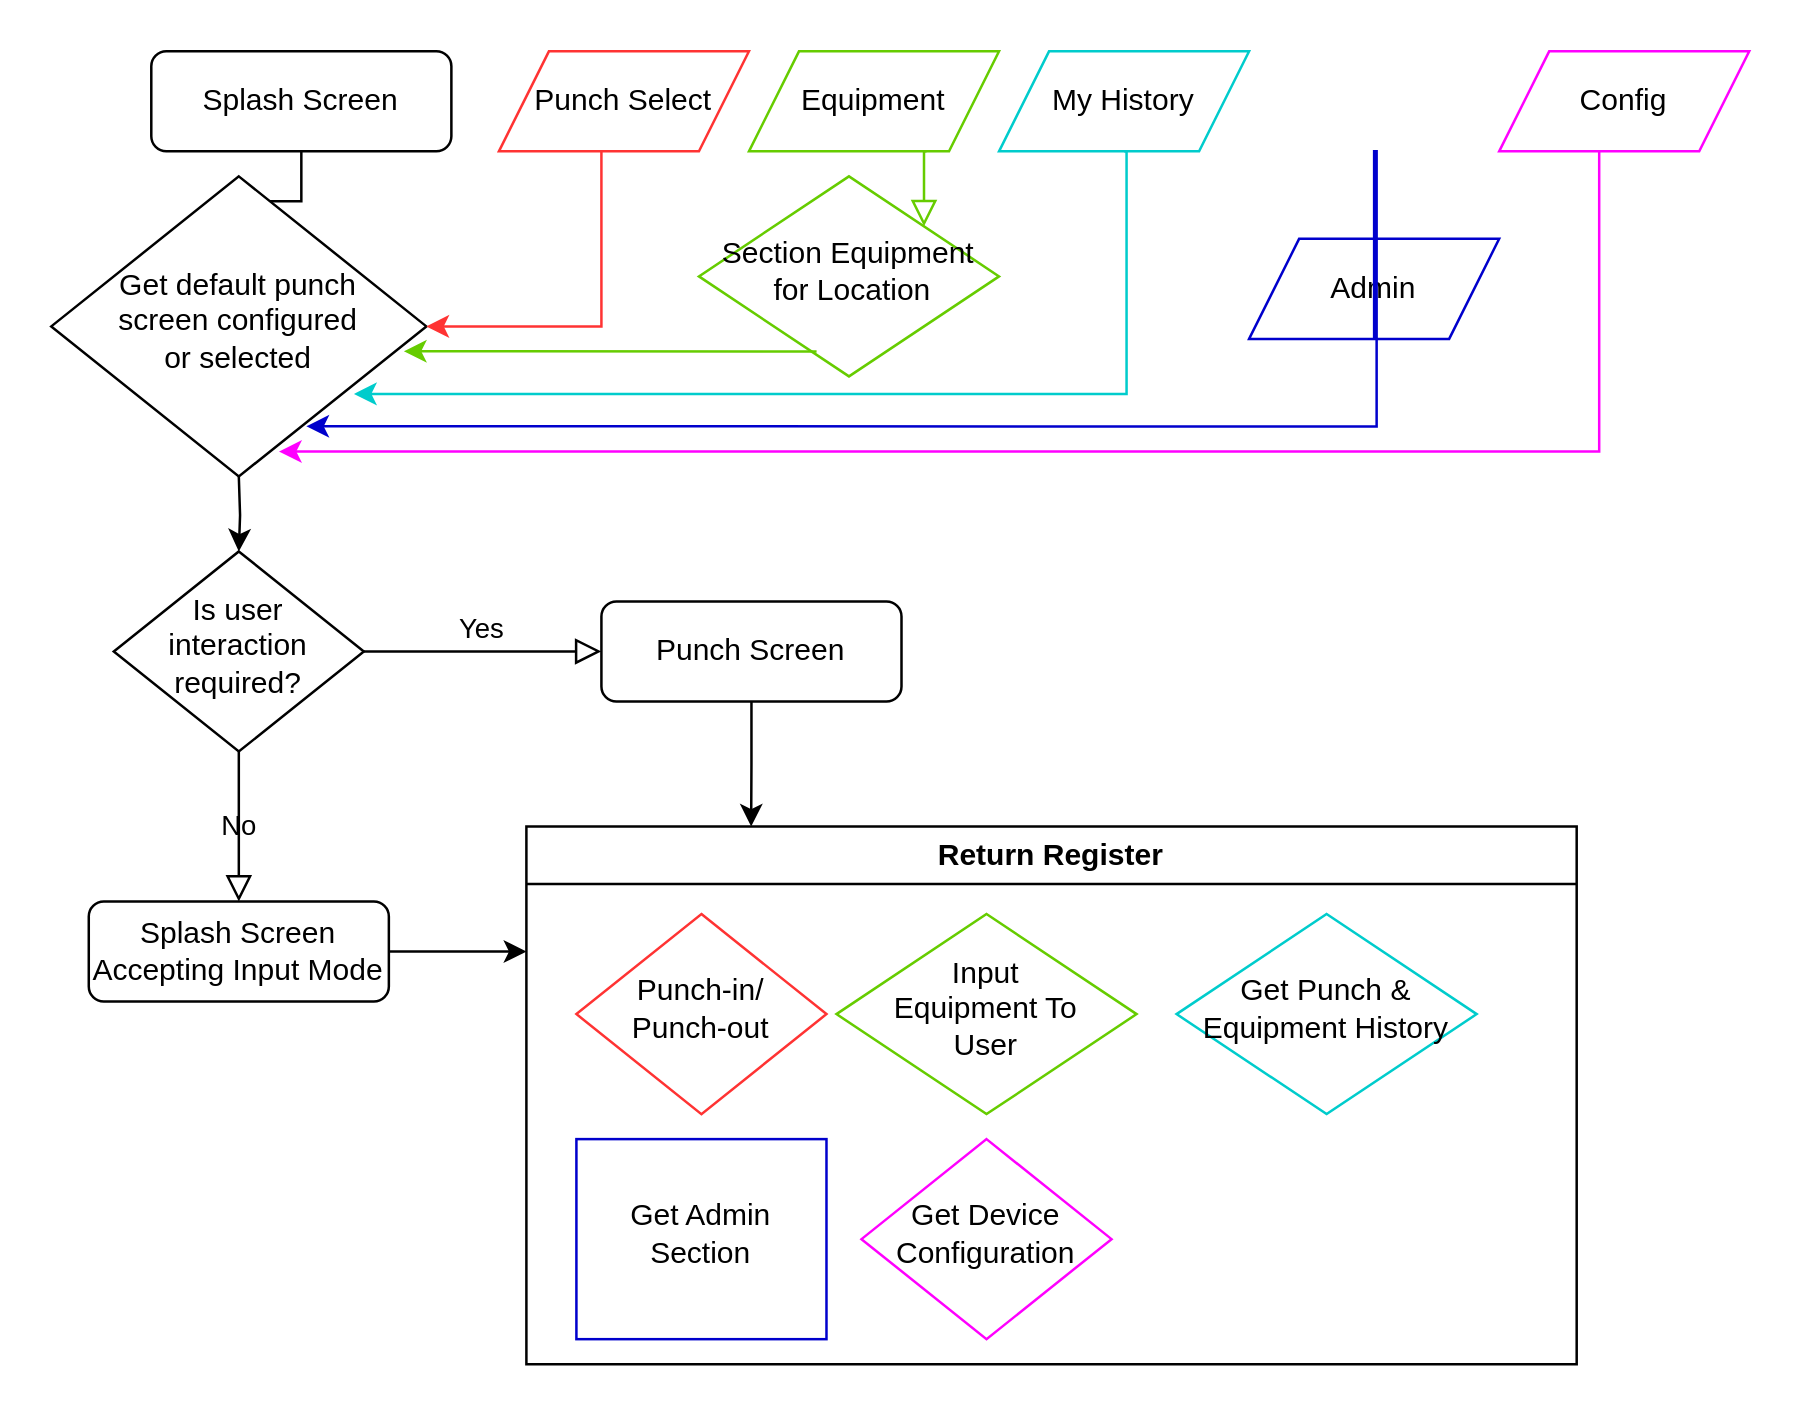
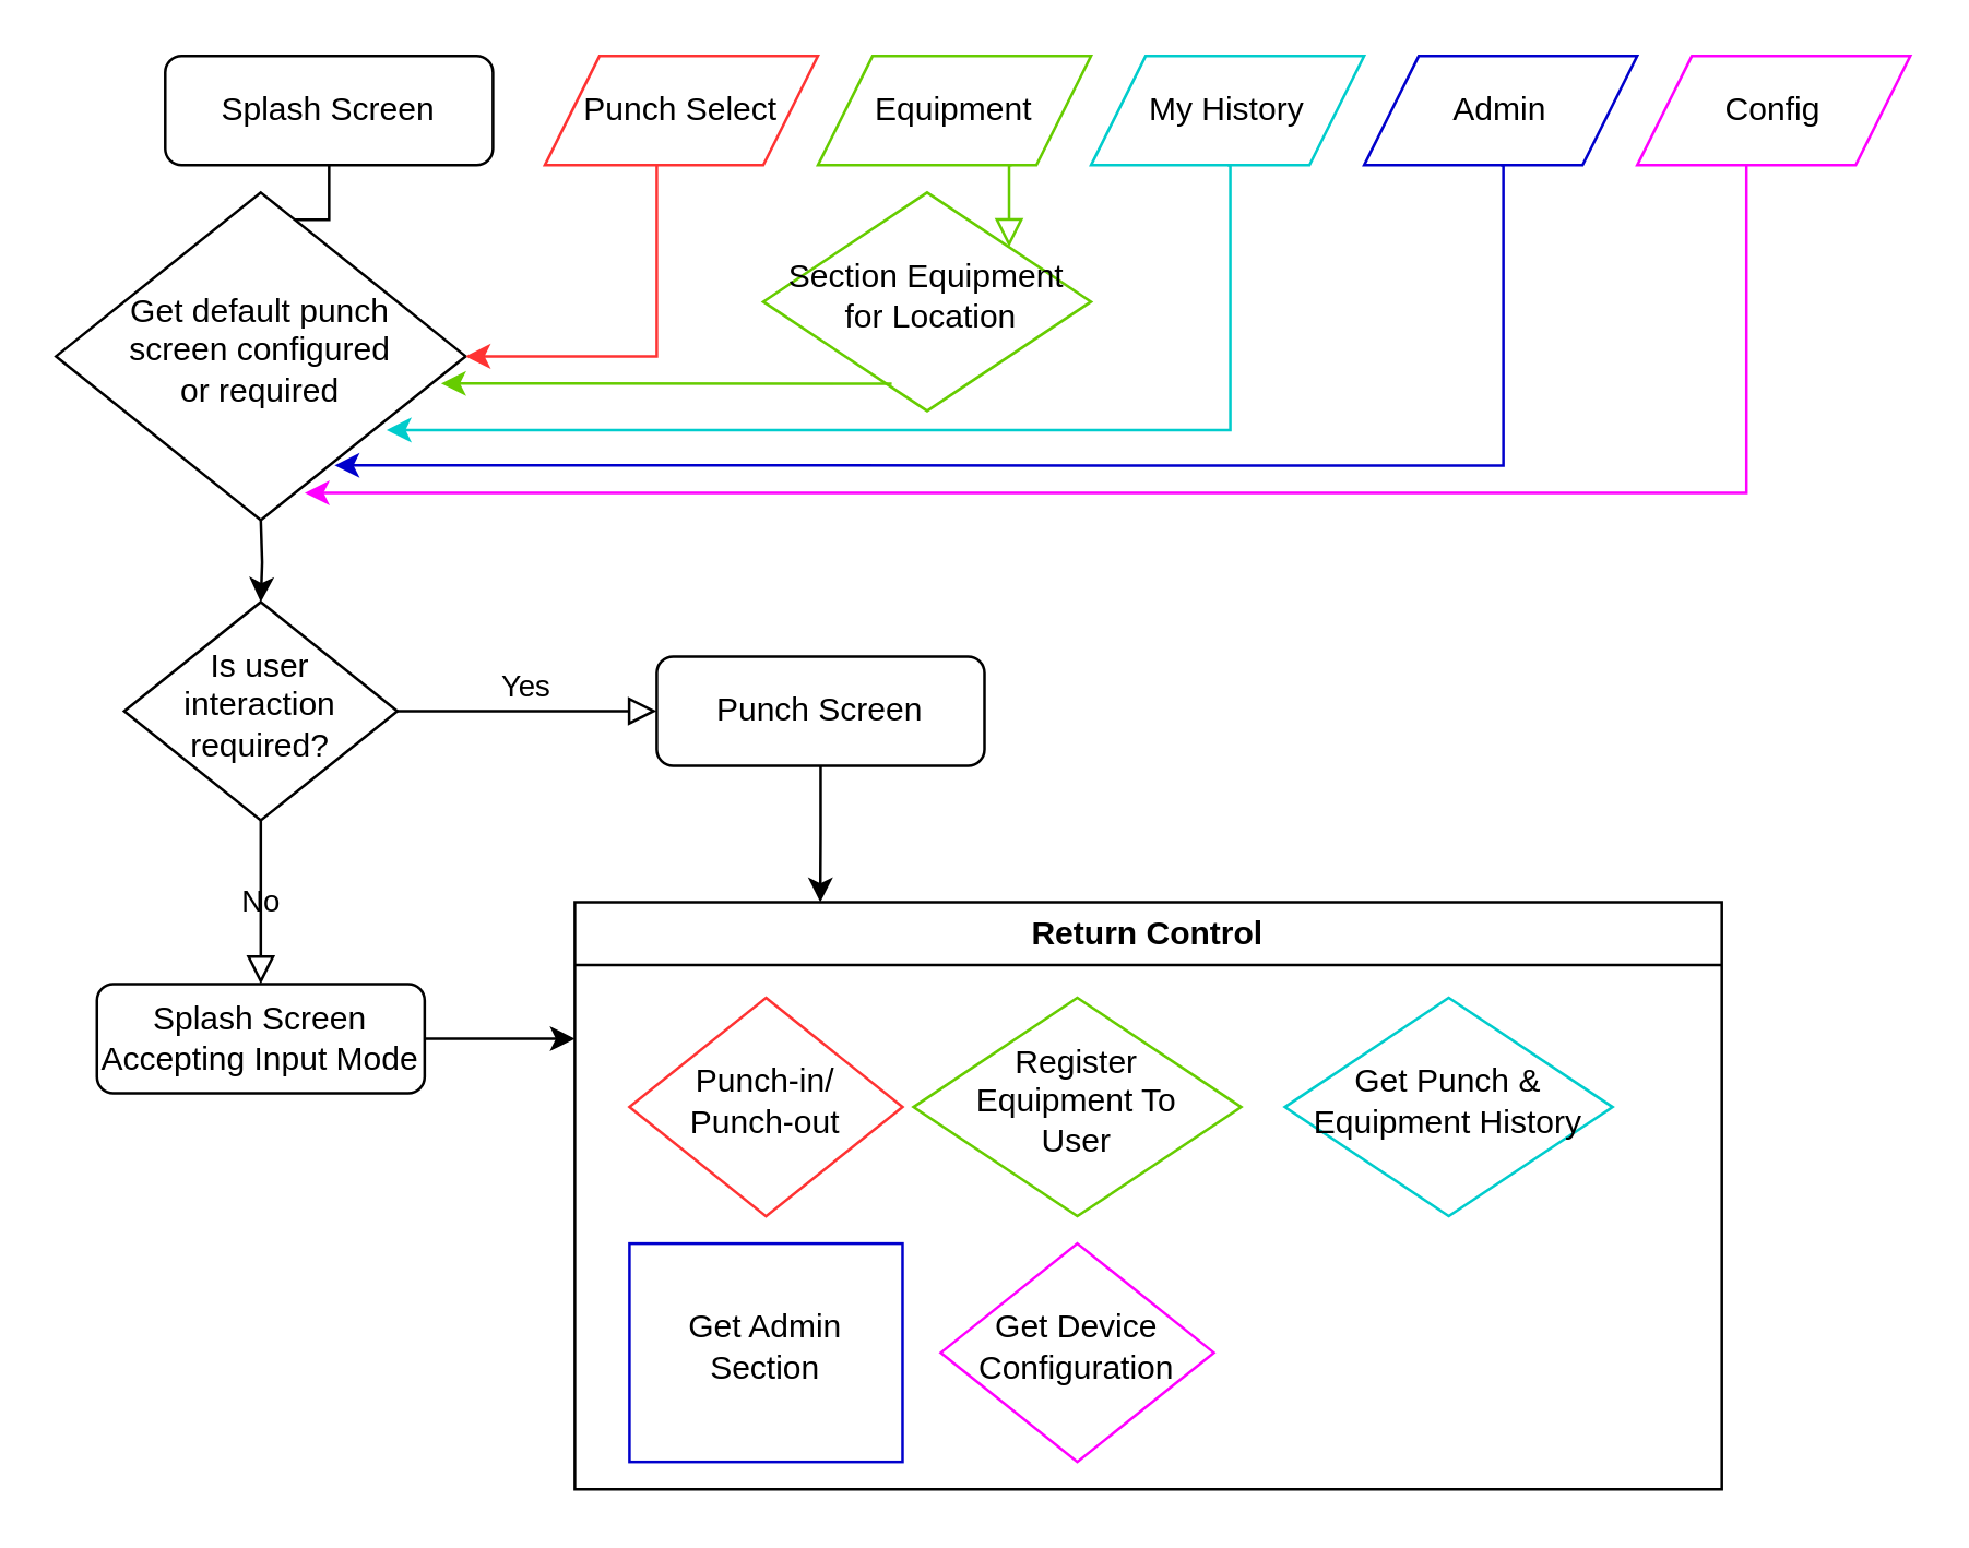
  <mxCell id="0" />
  <mxCell id="1" parent="0" />
  <mxCell id="2" value="" style="rounded=0;html=1;jettySize=auto;orthogonalLoop=1;fontSize=11;endArrow=block;endFill=0;endSize=8;strokeWidth=1;shadow=0;labelBackgroundColor=none;edgeStyle=orthogonalEdgeStyle;" parent="1" source="3" target="4" edge="1"><mxGeometry relative="1" as="geometry" /></mxCell>
  <mxCell id="3" value="Splash Screen" style="rounded=1;whiteSpace=wrap;html=1;fontSize=12;glass=0;strokeWidth=1;shadow=0;" parent="1" vertex="1"><mxGeometry x="60" y="20" width="120" height="40" as="geometry" /></mxCell>
- <mxCell id="4" value="Get default punch &lt;br&gt;screen configured&lt;br&gt;or selected" style="rhombus;whiteSpace=wrap;html=1;shadow=0;fontFamily=Helvetica;fontSize=12;align=center;strokeWidth=1;spacing=6;spacingTop=-4;" parent="1" vertex="1"><mxGeometry x="20" y="70" width="150" height="120" as="geometry" /></mxCell>
+ <mxCell id="4" value="Get default punch &lt;br&gt;screen configured&lt;br&gt;or required" style="rhombus;whiteSpace=wrap;html=1;shadow=0;fontFamily=Helvetica;fontSize=12;align=center;strokeWidth=1;spacing=6;spacingTop=-4;" parent="1" vertex="1"><mxGeometry x="20" y="70" width="150" height="120" as="geometry" /></mxCell>
  <mxCell id="5" value="Punch Screen" style="rounded=1;whiteSpace=wrap;html=1;fontSize=12;glass=0;strokeWidth=1;shadow=0;" parent="1" vertex="1"><mxGeometry x="240" y="240" width="120" height="40" as="geometry" /></mxCell>
  <mxCell id="6" value="Is user interaction required?" style="rhombus;whiteSpace=wrap;html=1;shadow=0;fontFamily=Helvetica;fontSize=12;align=center;strokeWidth=1;spacing=6;spacingTop=-4;" vertex="1" parent="1"><mxGeometry x="45" y="220" width="100" height="80" as="geometry" /></mxCell>
  <mxCell id="7" value="Yes" style="edgeStyle=orthogonalEdgeStyle;rounded=0;html=1;jettySize=auto;orthogonalLoop=1;fontSize=11;endArrow=block;endFill=0;endSize=8;strokeWidth=1;shadow=0;labelBackgroundColor=none;exitX=1;exitY=0.5;exitDx=0;exitDy=0;" edge="1" parent="1" source="6"><mxGeometry y="10" relative="1" as="geometry"><mxPoint as="offset" /><mxPoint x="170" y="260" as="sourcePoint" /><mxPoint x="240" y="260" as="targetPoint" /></mxGeometry></mxCell>
  <mxCell id="8" value="No" style="rounded=0;html=1;jettySize=auto;orthogonalLoop=1;fontSize=11;endArrow=block;endFill=0;endSize=8;strokeWidth=1;shadow=0;labelBackgroundColor=none;edgeStyle=orthogonalEdgeStyle;" edge="1" parent="1"><mxGeometry relative="1" as="geometry"><mxPoint as="offset" /><mxPoint x="95" y="300" as="sourcePoint" /><mxPoint x="95" y="360" as="targetPoint" /></mxGeometry></mxCell>
  <mxCell id="9" value="Splash Screen&lt;br&gt;Accepting Input Mode" style="rounded=1;whiteSpace=wrap;html=1;fontSize=12;glass=0;strokeWidth=1;shadow=0;" vertex="1" parent="1"><mxGeometry x="35" y="360" width="120" height="40" as="geometry" /></mxCell>
  <mxCell id="10" value="Equipment" style="shape=parallelogram;perimeter=parallelogramPerimeter;whiteSpace=wrap;html=1;fixedSize=1;strokeColor=#66CC00;" vertex="1" parent="1"><mxGeometry x="299" y="20" width="100" height="40" as="geometry" /></mxCell>
  <mxCell id="11" value="My History" style="shape=parallelogram;perimeter=parallelogramPerimeter;whiteSpace=wrap;html=1;fixedSize=1;strokeColor=#00CCCC;" vertex="1" parent="1"><mxGeometry x="399" y="20" width="100" height="40" as="geometry" /></mxCell>
- <mxCell id="12" value="Admin" style="shape=parallelogram;perimeter=parallelogramPerimeter;whiteSpace=wrap;html=1;fixedSize=1;strokeColor=#0000CC;" vertex="1" parent="1"><mxGeometry x="499" y="95" width="100" height="40" as="geometry" /></mxCell>
+ <mxCell id="12" value="Admin" style="shape=parallelogram;perimeter=parallelogramPerimeter;whiteSpace=wrap;html=1;fixedSize=1;strokeColor=#0000CC;" vertex="1" parent="1"><mxGeometry x="499" y="20" width="100" height="40" as="geometry" /></mxCell>
  <mxCell id="13" value="Config" style="shape=parallelogram;perimeter=parallelogramPerimeter;whiteSpace=wrap;html=1;fixedSize=1;strokeColor=#FF00FF;" vertex="1" parent="1"><mxGeometry x="599" y="20" width="100" height="40" as="geometry" /></mxCell>
- <mxCell id="14" value="Return Register" style="swimlane;whiteSpace=wrap;html=1;" vertex="1" parent="1"><mxGeometry x="210" y="330" width="420" height="215" as="geometry" /></mxCell>
+ <mxCell id="14" value="Return Control" style="swimlane;whiteSpace=wrap;html=1;" vertex="1" parent="1"><mxGeometry x="210" y="330" width="420" height="215" as="geometry" /></mxCell>
  <mxCell id="15" value="Punch-in/&lt;br&gt;Punch-out" style="rhombus;whiteSpace=wrap;html=1;shadow=0;fontFamily=Helvetica;fontSize=12;align=center;strokeWidth=1;spacing=6;spacingTop=-4;strokeColor=#FF3333;" vertex="1" parent="14"><mxGeometry x="20" y="35" width="100" height="80" as="geometry" /></mxCell>
  <mxCell id="16" value="Get Punch &amp;amp;&lt;br&gt;Equipment History" style="rhombus;whiteSpace=wrap;html=1;shadow=0;fontFamily=Helvetica;fontSize=12;align=center;strokeWidth=1;spacing=6;spacingTop=-4;strokeColor=#00CCCC;" vertex="1" parent="14"><mxGeometry x="260" y="35" width="120" height="80" as="geometry" /></mxCell>
  <mxCell id="17" value="Get Admin&lt;br&gt;Section" style="whiteSpace=wrap;html=1;shadow=0;fontFamily=Helvetica;fontSize=12;align=center;strokeWidth=1;spacing=6;spacingTop=-4;strokeColor=#0000CC;rounded=0;" vertex="1" parent="14"><mxGeometry x="20" y="125" width="100" height="80" as="geometry" /></mxCell>
  <mxCell id="18" value="Get Device&lt;br&gt;Configuration" style="rhombus;whiteSpace=wrap;html=1;shadow=0;fontFamily=Helvetica;fontSize=12;align=center;strokeWidth=1;spacing=6;spacingTop=-4;strokeColor=#FF00FF;" vertex="1" parent="14"><mxGeometry x="134" y="125" width="100" height="80" as="geometry" /></mxCell>
- <mxCell id="19" value="Input&lt;br&gt;Equipment To&lt;br&gt;User" style="rhombus;whiteSpace=wrap;html=1;shadow=0;fontFamily=Helvetica;fontSize=12;align=center;strokeWidth=1;spacing=6;spacingTop=-4;strokeColor=#66CC00;" vertex="1" parent="14"><mxGeometry x="124" y="35" width="120" height="80" as="geometry" /></mxCell>
+ <mxCell id="19" value="Register&lt;br&gt;Equipment To&lt;br&gt;User" style="rhombus;whiteSpace=wrap;html=1;shadow=0;fontFamily=Helvetica;fontSize=12;align=center;strokeWidth=1;spacing=6;spacingTop=-4;strokeColor=#66CC00;" vertex="1" parent="14"><mxGeometry x="124" y="35" width="120" height="80" as="geometry" /></mxCell>
  <mxCell id="20" value="Punch Select" style="shape=parallelogram;perimeter=parallelogramPerimeter;whiteSpace=wrap;html=1;fixedSize=1;strokeColor=#FF3333;" vertex="1" parent="1"><mxGeometry x="199" y="20" width="100" height="40" as="geometry" /></mxCell>
  <mxCell id="21" value="" style="endArrow=classic;html=1;rounded=0;edgeStyle=orthogonalEdgeStyle;entryX=0.5;entryY=0;entryDx=0;entryDy=0;" edge="1" parent="1" target="6"><mxGeometry width="50" height="50" relative="1" as="geometry"><mxPoint x="95" y="190" as="sourcePoint" /><mxPoint x="94.5" y="210" as="targetPoint" /></mxGeometry></mxCell>
  <mxCell id="22" value="" style="endArrow=classic;html=1;rounded=0;edgeStyle=orthogonalEdgeStyle;exitX=0.5;exitY=1;exitDx=0;exitDy=0;entryX=0.214;entryY=0;entryDx=0;entryDy=0;entryPerimeter=0;" edge="1" parent="1" source="5" target="14"><mxGeometry width="50" height="50" relative="1" as="geometry"><mxPoint x="298" y="290" as="sourcePoint" /><mxPoint x="300" y="320" as="targetPoint" /></mxGeometry></mxCell>
  <mxCell id="23" value="" style="endArrow=classic;html=1;rounded=0;edgeStyle=orthogonalEdgeStyle;exitX=1;exitY=0.5;exitDx=0;exitDy=0;" edge="1" parent="1" source="9"><mxGeometry width="50" height="50" relative="1" as="geometry"><mxPoint x="164" y="379.5" as="sourcePoint" /><mxPoint x="210" y="380" as="targetPoint" /></mxGeometry></mxCell>
  <mxCell id="24" value="Section Equipment&lt;br&gt;&amp;nbsp;for Location" style="rhombus;whiteSpace=wrap;html=1;shadow=0;fontFamily=Helvetica;fontSize=12;align=center;strokeWidth=1;spacing=6;spacingTop=-4;strokeColor=#66CC00;" vertex="1" parent="1"><mxGeometry x="279" y="70" width="120" height="80" as="geometry" /></mxCell>
  <mxCell id="25" value="" style="endArrow=classic;html=1;rounded=0;edgeStyle=orthogonalEdgeStyle;strokeColor=#FF3333;entryX=1;entryY=0.5;entryDx=0;entryDy=0;" edge="1" parent="1" target="4"><mxGeometry width="50" height="50" relative="1" as="geometry"><mxPoint x="240" y="60" as="sourcePoint" /><mxPoint x="240" y="120" as="targetPoint" /><Array as="points"><mxPoint x="240" y="130" /></Array></mxGeometry></mxCell>
  <mxCell id="26" value="" style="rounded=0;html=1;jettySize=auto;orthogonalLoop=1;fontSize=11;endArrow=block;endFill=0;endSize=8;strokeWidth=1;shadow=0;labelBackgroundColor=none;edgeStyle=orthogonalEdgeStyle;strokeColor=#66CC00;entryX=1;entryY=0;entryDx=0;entryDy=0;" edge="1" parent="1" target="24"><mxGeometry relative="1" as="geometry"><mxPoint x="370" y="60" as="sourcePoint" /><mxPoint x="370" y="80" as="targetPoint" /></mxGeometry></mxCell>
  <mxCell id="27" value="" style="endArrow=classic;html=1;rounded=0;edgeStyle=orthogonalEdgeStyle;strokeColor=#00CCCC;entryX=0.807;entryY=0.725;entryDx=0;entryDy=0;exitX=0.5;exitY=1;exitDx=0;exitDy=0;entryPerimeter=0;" edge="1" parent="1" source="11" target="4"><mxGeometry width="50" height="50" relative="1" as="geometry"><mxPoint x="450" y="70" as="sourcePoint" /><mxPoint x="380" y="140" as="targetPoint" /><Array as="points"><mxPoint x="450" y="60" /><mxPoint x="450" y="157" /></Array></mxGeometry></mxCell>
  <mxCell id="28" value="" style="endArrow=classic;html=1;rounded=0;edgeStyle=orthogonalEdgeStyle;strokeColor=#0000CC;exitX=0.5;exitY=1;exitDx=0;exitDy=0;entryX=0.68;entryY=0.833;entryDx=0;entryDy=0;entryPerimeter=0;" edge="1" parent="1" source="12" target="4"><mxGeometry width="50" height="50" relative="1" as="geometry"><mxPoint x="550" y="100" as="sourcePoint" /><mxPoint x="200" y="220" as="targetPoint" /><Array as="points"><mxPoint x="550" y="60" /><mxPoint x="550" y="170" /></Array></mxGeometry></mxCell>
  <mxCell id="29" value="" style="endArrow=classic;html=1;rounded=0;edgeStyle=orthogonalEdgeStyle;strokeColor=#FF00FF;exitX=0.4;exitY=0.9;exitDx=0;exitDy=0;exitPerimeter=0;entryX=0.607;entryY=0.917;entryDx=0;entryDy=0;entryPerimeter=0;" edge="1" parent="1" target="4"><mxGeometry width="50" height="50" relative="1" as="geometry"><mxPoint x="639" y="60" as="sourcePoint" /><mxPoint x="220" y="180" as="targetPoint" /><Array as="points"><mxPoint x="639" y="180" /></Array></mxGeometry></mxCell>
  <mxCell id="30" value="" style="endArrow=classic;html=1;rounded=0;edgeStyle=orthogonalEdgeStyle;exitX=0.392;exitY=0.875;exitDx=0;exitDy=0;exitPerimeter=0;entryX=0.94;entryY=0.583;entryDx=0;entryDy=0;entryPerimeter=0;strokeColor=#66CC00;" edge="1" parent="1" source="24" target="4"><mxGeometry width="50" height="50" relative="1" as="geometry"><mxPoint x="314" y="140" as="sourcePoint" /><mxPoint x="254" y="140" as="targetPoint" /></mxGeometry></mxCell>
